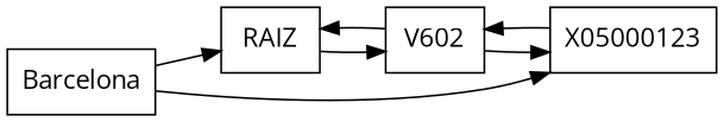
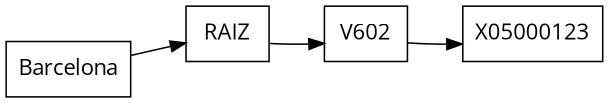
  digraph {
    fontname="Open Sans"
    rank=same
    rankdir=LR
    node [fontname="Open Sans" shape=box]
    edge [fontname="Open Sans"]
    n1 [label=RAIZ]
    n2 [label=V602]
    n3 [label=Barcelona]
    n4 [label=X05000123]
    n1 -> n2
-   n2 -> n1
    n2 -> n4
    n3 -> n1
-   n3 -> n4
-   n4 -> n2
  }
